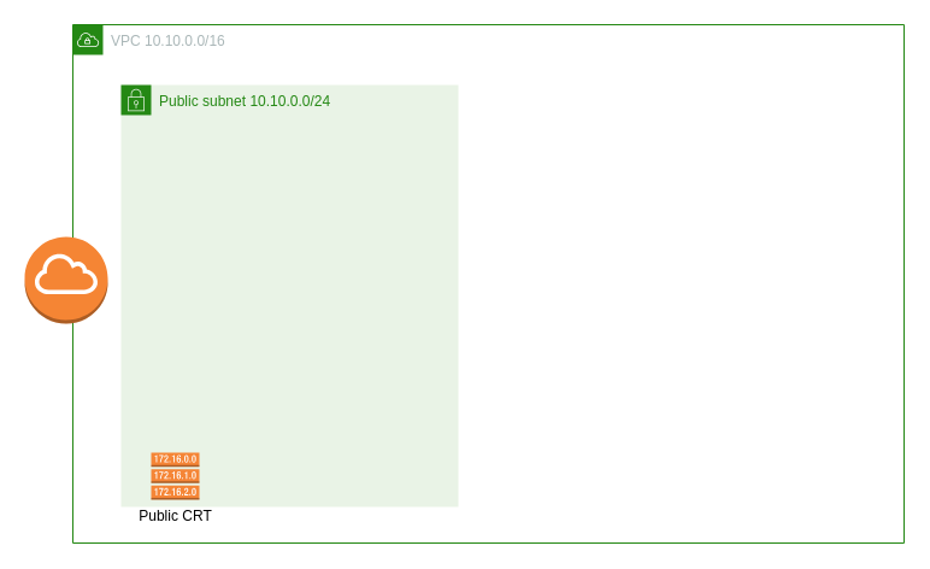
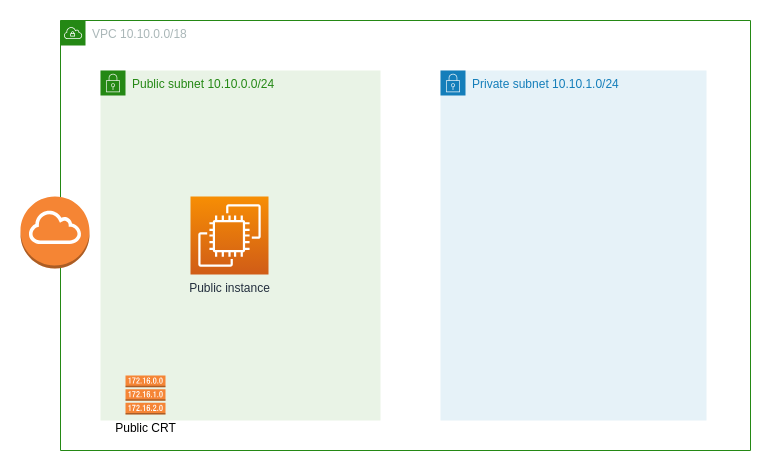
  <mxCell id="0" />
  <mxCell id="1" parent="0" />
- <mxCell id="2" value="VPC 10.10.0.0/16" style="points=[[0,0],[0.25,0],[0.5,0],[0.75,0],[1,0],[1,0.25],[1,0.5],[1,0.75],[1,1],[0.75,1],[0.5,1],[0.25,1],[0,1],[0,0.75],[0,0.5],[0,0.25]];outlineConnect=0;gradientColor=none;html=1;whiteSpace=wrap;fontSize=12;fontStyle=0;container=1;pointerEvents=0;collapsible=0;recursiveResize=0;shape=mxgraph.aws4.group;grIcon=mxgraph.aws4.group_vpc;strokeColor=#248814;fillColor=none;verticalAlign=top;align=left;spacingLeft=30;fontColor=#AAB7B8;dashed=0;" parent="1" vertex="1"><mxGeometry x="60" y="20" width="690" height="430" as="geometry" /></mxCell>
+ <mxCell id="2" value="VPC 10.10.0.0/18" style="points=[[0,0],[0.25,0],[0.5,0],[0.75,0],[1,0],[1,0.25],[1,0.5],[1,0.75],[1,1],[0.75,1],[0.5,1],[0.25,1],[0,1],[0,0.75],[0,0.5],[0,0.25]];outlineConnect=0;gradientColor=none;html=1;whiteSpace=wrap;fontSize=12;fontStyle=0;container=1;pointerEvents=0;collapsible=0;recursiveResize=0;shape=mxgraph.aws4.group;grIcon=mxgraph.aws4.group_vpc;strokeColor=#248814;fillColor=none;verticalAlign=top;align=left;spacingLeft=30;fontColor=#AAB7B8;dashed=0;" parent="1" vertex="1"><mxGeometry x="60" y="20" width="690" height="430" as="geometry" /></mxCell>
  <mxCell id="3" value="Public subnet 10.10.0.0/24" style="points=[[0,0],[0.25,0],[0.5,0],[0.75,0],[1,0],[1,0.25],[1,0.5],[1,0.75],[1,1],[0.75,1],[0.5,1],[0.25,1],[0,1],[0,0.75],[0,0.5],[0,0.25]];outlineConnect=0;gradientColor=none;html=1;whiteSpace=wrap;fontSize=12;fontStyle=0;container=1;pointerEvents=0;collapsible=0;recursiveResize=0;shape=mxgraph.aws4.group;grIcon=mxgraph.aws4.group_security_group;grStroke=0;strokeColor=#248814;fillColor=#E9F3E6;verticalAlign=top;align=left;spacingLeft=30;fontColor=#248814;dashed=0;" parent="2" vertex="1"><mxGeometry x="40" y="50" width="280" height="350" as="geometry" /></mxCell>
+ <mxCell id="4" value="Public instance" style="sketch=0;points=[[0,0,0],[0.25,0,0],[0.5,0,0],[0.75,0,0],[1,0,0],[0,1,0],[0.25,1,0],[0.5,1,0],[0.75,1,0],[1,1,0],[0,0.25,0],[0,0.5,0],[0,0.75,0],[1,0.25,0],[1,0.5,0],[1,0.75,0]];outlineConnect=0;fontColor=#232F3E;gradientColor=#F78E04;gradientDirection=north;fillColor=#D05C17;strokeColor=#ffffff;dashed=0;verticalLabelPosition=bottom;verticalAlign=top;align=center;html=1;fontSize=12;fontStyle=0;aspect=fixed;shape=mxgraph.aws4.resourceIcon;resIcon=mxgraph.aws4.ec2;" parent="3" vertex="1"><mxGeometry x="90" y="126" width="78" height="78" as="geometry" /></mxCell>
  <mxCell id="5" value="Public CRT" style="outlineConnect=0;dashed=0;verticalLabelPosition=bottom;verticalAlign=top;align=center;html=1;shape=mxgraph.aws3.route_table;fillColor=#F58536;gradientColor=none;" parent="3" vertex="1"><mxGeometry x="25" y="305" width="40" height="39" as="geometry" /></mxCell>
+ <mxCell id="6" value="Private subnet 10.10.1.0/24" style="points=[[0,0],[0.25,0],[0.5,0],[0.75,0],[1,0],[1,0.25],[1,0.5],[1,0.75],[1,1],[0.75,1],[0.5,1],[0.25,1],[0,1],[0,0.75],[0,0.5],[0,0.25]];outlineConnect=0;gradientColor=none;html=1;whiteSpace=wrap;fontSize=12;fontStyle=0;container=1;pointerEvents=0;collapsible=0;recursiveResize=0;shape=mxgraph.aws4.group;grIcon=mxgraph.aws4.group_security_group;grStroke=0;strokeColor=#147EBA;fillColor=#E6F2F8;verticalAlign=top;align=left;spacingLeft=30;fontColor=#147EBA;dashed=0;" parent="2" vertex="1"><mxGeometry x="380" y="50" width="266" height="350" as="geometry" /></mxCell>
  <mxCell id="7" style="edgeStyle=orthogonalEdgeStyle;rounded=0;orthogonalLoop=1;jettySize=auto;html=1;exitX=0.5;exitY=1;exitDx=0;exitDy=0;" parent="1" source="2" target="2" edge="1"><mxGeometry relative="1" as="geometry" /></mxCell>
  <mxCell id="8" value="" style="outlineConnect=0;dashed=0;verticalLabelPosition=bottom;verticalAlign=top;align=center;html=1;shape=mxgraph.aws3.internet_gateway;fillColor=#F58534;gradientColor=none;" parent="1" vertex="1"><mxGeometry x="20" y="196" width="69" height="72" as="geometry" /></mxCell>
